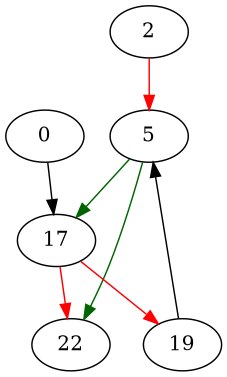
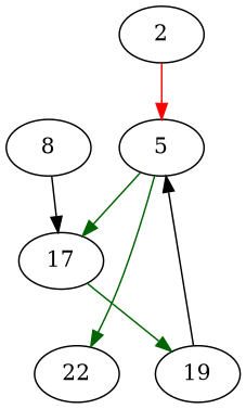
  strict digraph {
    edge [color=darkgreen]
    2 [entry=true]
    5
    17
    22
-   8 [label=0]
+   8
    19
    2 -> 5 [color=red]
    5 -> 17 [cond=false]
    5 -> 22 [cond=true]
-   17 -> 22 [color=red cond=false]
-   17 -> 19 [color=red cond=true]
+   17 -> 19 [cond=true]
    8 -> 17 [color=""]
    19 -> 5 [color=""]
  }
